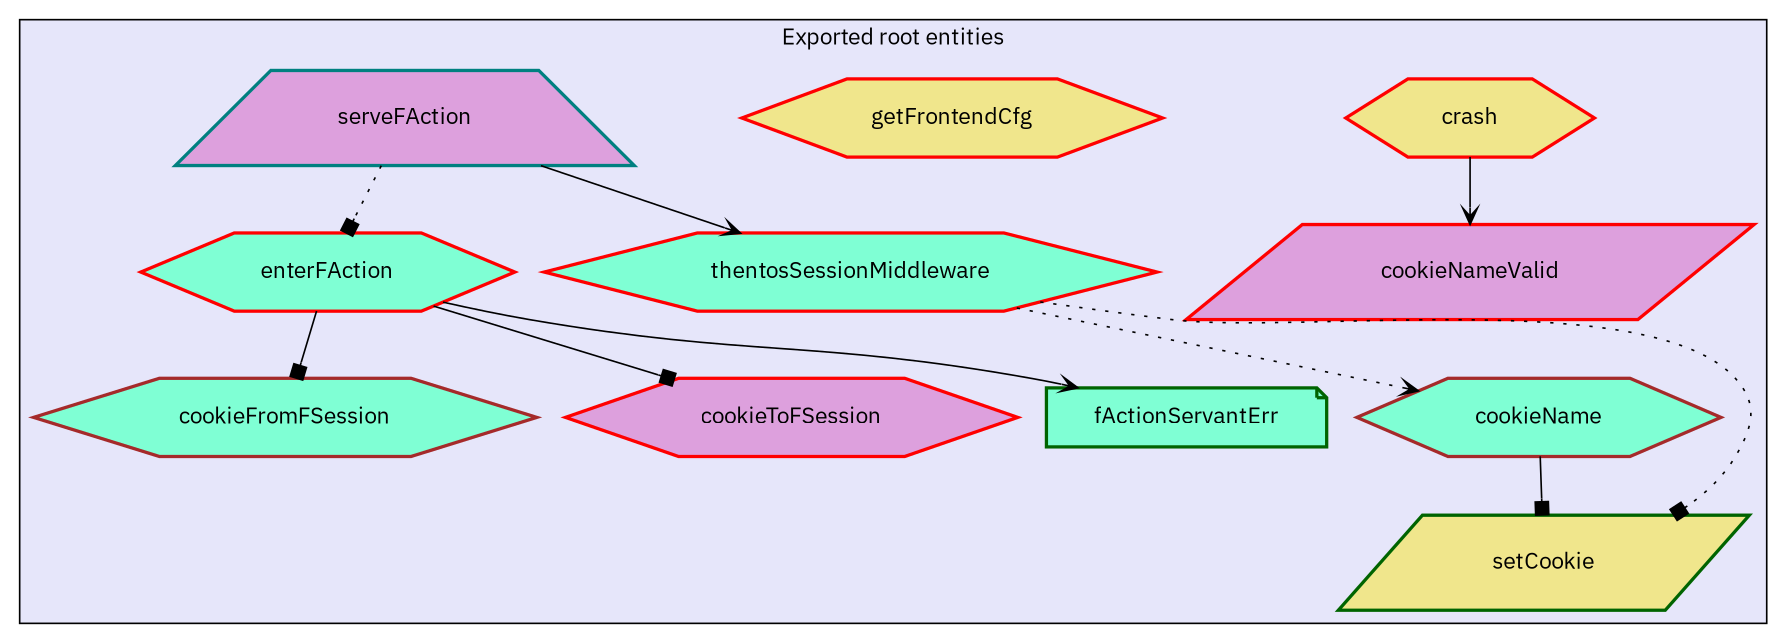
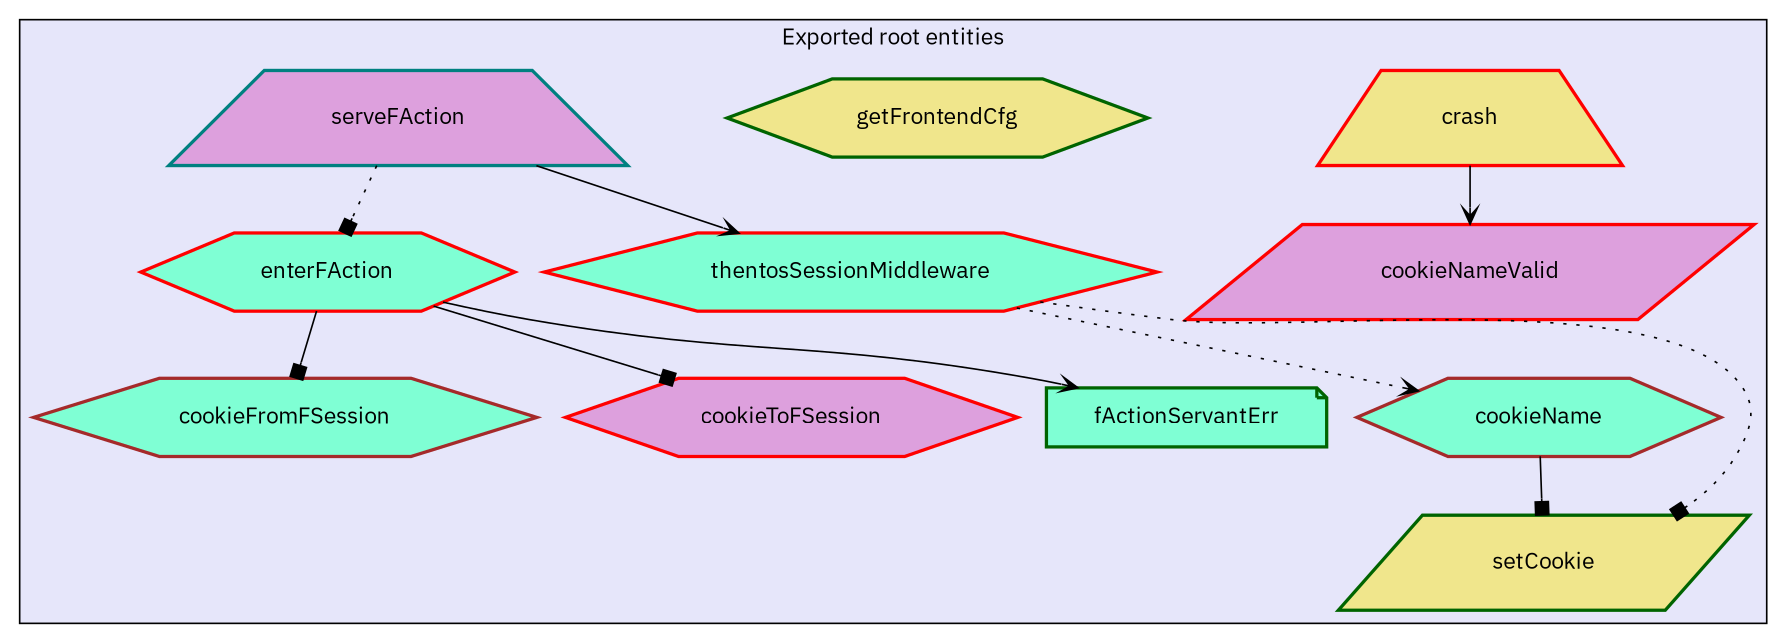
  digraph {
    fontname="IBM Plex Sans"
    node [color=red fillcolor=aquamarine fontname="IBM Plex Sans" margin="0.4,0.1" shape=hexagon style="filled,bold"]
    edge [arrowhead=box color=black fontname="IBM Plex Sans" penwidth=1 style=bold]
    n1 [color=brown label=cookieFromFSession]
    n2 [color=brown label=cookieName]
    n3 [fillcolor=plum label=cookieNameValid shape=parallelogram]
    n4 [fillcolor=plum label=cookieToFSession]
-   n5 [fillcolor=khaki label=crash]
+   n5 [fillcolor=khaki label=crash shape=trapezium]
    n6 [label=enterFAction]
    n7 [color=darkgreen label=fActionServantErr shape=note]
-   n8 [fillcolor=khaki label=getFrontendCfg]
+   n8 [color=darkgreen fillcolor=khaki label=getFrontendCfg]
    n9 [color=teal fillcolor=plum label=serveFAction shape=trapezium]
    n10 [color=darkgreen fillcolor=khaki label=setCookie shape=parallelogram]
    n11 [label=thentosSessionMiddleware]
    subgraph cluster_1 {
      fillcolor=lavender
      label="Exported root entities"
      style=filled
      n1
      n2
      n3
      n4
      n5
      n6
      n7
      n8
      n9
      n10
      n11
    }
    n2 -> n10
    n5 -> n3 [arrowhead=vee]
    n6 -> n1 [style=solid]
    n6 -> n4
    n6 -> n7 [arrowhead=vee]
    n9 -> n6 [style=dotted]
    n9 -> n11 [arrowhead=vee]
    n11 -> n2 [arrowhead=vee style=dotted]
    n11 -> n10 [style=dotted]
  }
